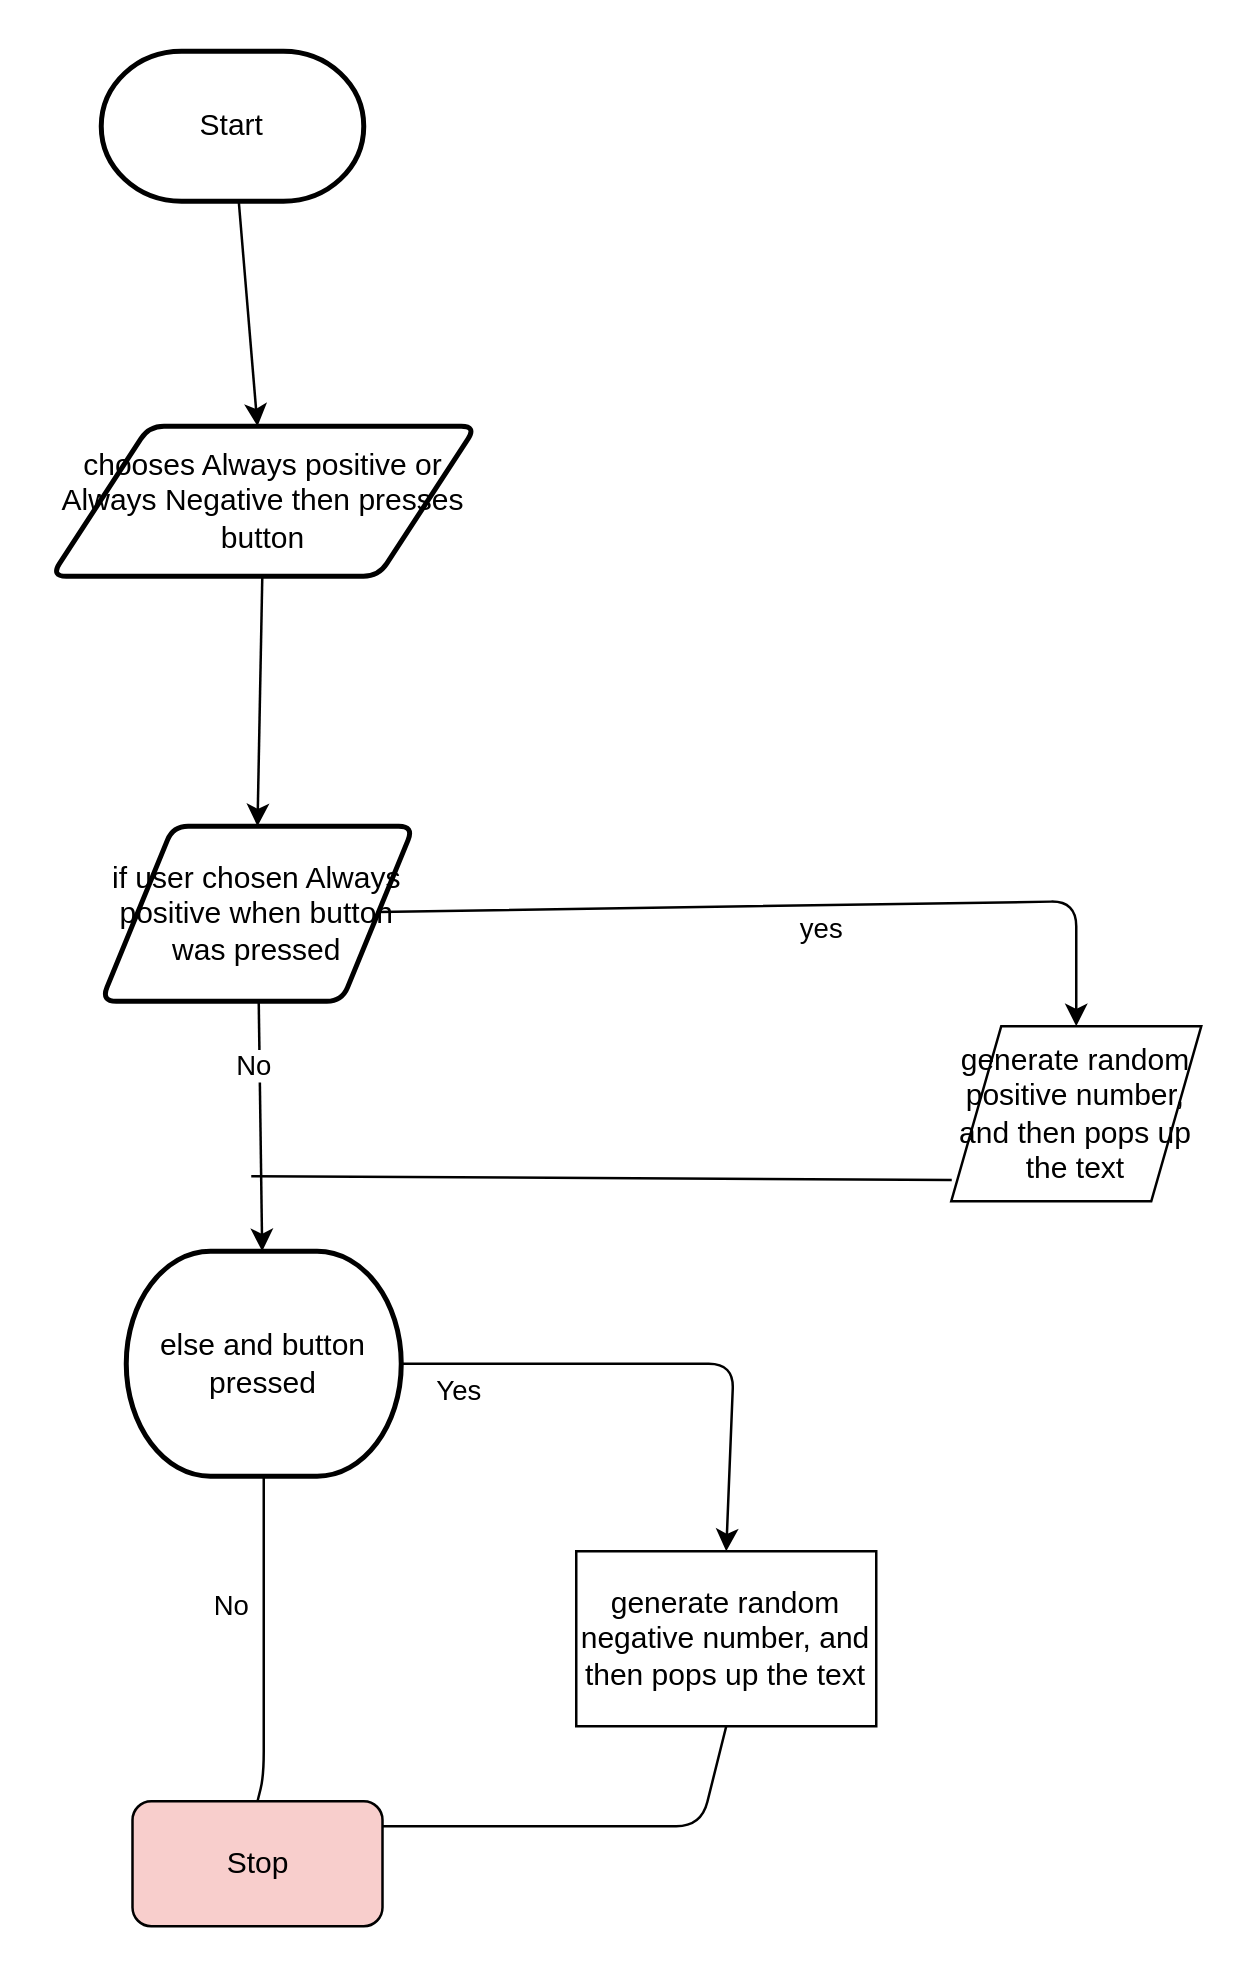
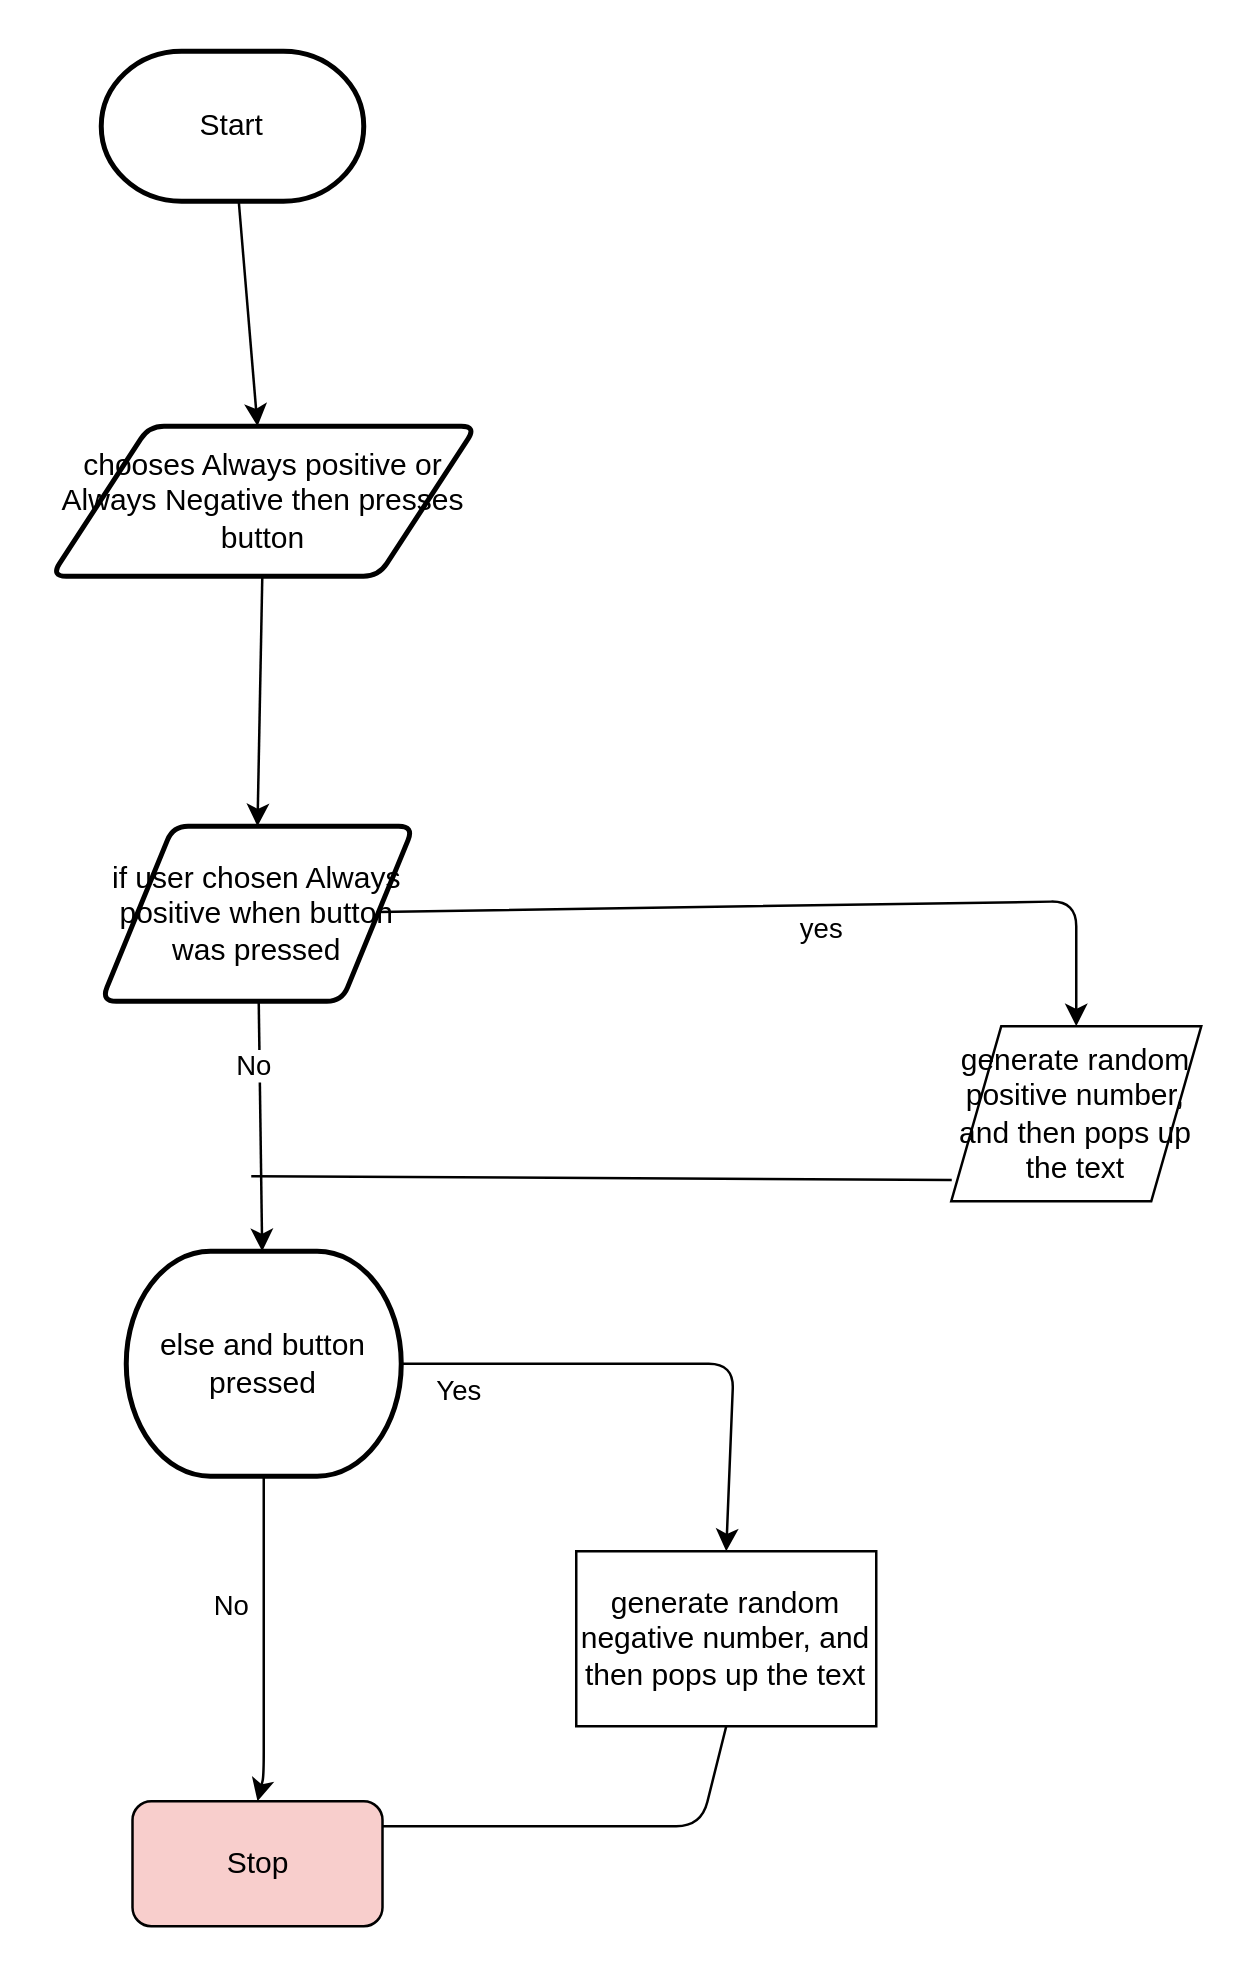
  <mxCell id="0" />
  <mxCell id="1" parent="0" />
  <mxCell id="2" style="edgeStyle=none;html=1;" parent="1" source="3" target="5" edge="1"><mxGeometry relative="1" as="geometry" /></mxCell>
  <mxCell id="3" value="Start" style="strokeWidth=2;html=1;shape=mxgraph.flowchart.terminator;whiteSpace=wrap;" parent="1" vertex="1"><mxGeometry x="40" y="20" width="105" height="60" as="geometry" /></mxCell>
  <mxCell id="4" style="edgeStyle=none;html=1;entryX=0.5;entryY=0;entryDx=0;entryDy=0;" parent="1" source="5" target="10" edge="1"><mxGeometry relative="1" as="geometry"><mxPoint x="135" y="190" as="targetPoint" /><Array as="points" /></mxGeometry></mxCell>
  <mxCell id="5" value="chooses Always positive or Always Negative then presses button" style="shape=parallelogram;html=1;strokeWidth=2;perimeter=parallelogramPerimeter;whiteSpace=wrap;rounded=1;arcSize=12;size=0.23;" parent="1" vertex="1"><mxGeometry x="20" y="170" width="170" height="60" as="geometry" /></mxCell>
  <mxCell id="6" style="edgeStyle=none;html=1;" parent="1" source="10" target="15" edge="1"><mxGeometry relative="1" as="geometry"><Array as="points" /></mxGeometry></mxCell>
  <mxCell id="7" value="No" style="edgeLabel;html=1;align=center;verticalAlign=middle;resizable=0;points=[];" parent="6" vertex="1" connectable="0"><mxGeometry x="-0.494" y="-3" relative="1" as="geometry"><mxPoint as="offset" /></mxGeometry></mxCell>
  <mxCell id="8" style="edgeStyle=none;html=1;entryX=0.5;entryY=0;entryDx=0;entryDy=0;" parent="1" source="10" edge="1" target="16"><mxGeometry relative="1" as="geometry"><mxPoint x="450" y="410" as="targetPoint" /><Array as="points"><mxPoint x="430" y="360" /></Array></mxGeometry></mxCell>
  <mxCell id="9" value="yes" style="edgeLabel;html=1;align=center;verticalAlign=middle;resizable=0;points=[];" parent="8" vertex="1" connectable="0"><mxGeometry x="0.458" relative="1" as="geometry"><mxPoint x="-63" y="10" as="offset" /></mxGeometry></mxCell>
  <mxCell id="10" value="if user chosen Always positive when button was pressed" style="shape=parallelogram;html=1;strokeWidth=2;perimeter=parallelogramPerimeter;whiteSpace=wrap;rounded=1;arcSize=12;size=0.23;" parent="1" vertex="1"><mxGeometry x="40" y="330" width="125" height="70" as="geometry" /></mxCell>
  <mxCell id="11" style="edgeStyle=none;html=1;exitX=1;exitY=0.5;exitDx=0;exitDy=0;exitPerimeter=0;entryX=0.5;entryY=0;entryDx=0;entryDy=0;" parent="1" source="15" edge="1" target="19"><mxGeometry relative="1" as="geometry"><mxPoint x="340" y="610" as="targetPoint" /><Array as="points"><mxPoint x="293" y="545" /></Array></mxGeometry></mxCell>
  <mxCell id="12" value="Yes" style="edgeLabel;html=1;align=center;verticalAlign=middle;resizable=0;points=[];" parent="11" vertex="1" connectable="0"><mxGeometry x="-0.434" y="-1" relative="1" as="geometry"><mxPoint x="-37" y="9" as="offset" /></mxGeometry></mxCell>
- <mxCell id="13" style="edgeStyle=none;html=1;exitX=0.5;exitY=1;exitDx=0;exitDy=0;exitPerimeter=0;entryX=0.5;entryY=0;entryDx=0;entryDy=0;endArrow=none;" parent="1" source="15" edge="1" target="20"><mxGeometry relative="1" as="geometry"><mxPoint x="125" y="780" as="targetPoint" /><Array as="points"><mxPoint x="105" y="710" /></Array></mxGeometry></mxCell>
+ <mxCell id="13" style="edgeStyle=none;html=1;exitX=0.5;exitY=1;exitDx=0;exitDy=0;exitPerimeter=0;entryX=0.5;entryY=0;entryDx=0;entryDy=0;" parent="1" source="15" edge="1" target="20"><mxGeometry relative="1" as="geometry"><mxPoint x="125" y="780" as="targetPoint" /><Array as="points"><mxPoint x="105" y="710" /></Array></mxGeometry></mxCell>
  <mxCell id="14" value="No" style="edgeLabel;html=1;align=center;verticalAlign=middle;resizable=0;points=[];" parent="13" vertex="1" connectable="0"><mxGeometry x="-0.425" relative="1" as="geometry"><mxPoint x="-14" y="14" as="offset" /></mxGeometry></mxCell>
  <mxCell id="15" value="else and button pressed" style="strokeWidth=2;html=1;shape=mxgraph.flowchart.terminator;whiteSpace=wrap;" parent="1" vertex="1"><mxGeometry x="50" y="500" width="110" height="90" as="geometry" /></mxCell>
  <mxCell id="16" value="generate random positive number, and then pops up the text" style="shape=parallelogram;perimeter=parallelogramPerimeter;whiteSpace=wrap;html=1;fixedSize=1;" parent="1" vertex="1"><mxGeometry x="380" y="410" width="100" height="70" as="geometry" /></mxCell>
  <mxCell id="17" value="" style="endArrow=none;html=1;entryX=0.002;entryY=0.878;entryDx=0;entryDy=0;entryPerimeter=0;" parent="1" target="16" edge="1"><mxGeometry width="50" height="50" relative="1" as="geometry"><mxPoint x="100" y="470" as="sourcePoint" /><mxPoint x="405" y="445" as="targetPoint" /></mxGeometry></mxCell>
  <mxCell id="18" style="edgeStyle=none;html=1;exitX=0.5;exitY=1;exitDx=0;exitDy=0;" parent="1" source="19" edge="1"><mxGeometry relative="1" as="geometry"><mxPoint x="125" y="730" as="targetPoint" /><Array as="points"><mxPoint x="280" y="730" /></Array></mxGeometry></mxCell>
  <mxCell id="19" value="generate random negative number, and then pops up the text" style="rounded=0;whiteSpace=wrap;html=1;" parent="1" vertex="1"><mxGeometry x="230" y="620" width="120" height="70" as="geometry" /></mxCell>
  <mxCell id="20" value="Stop" style="rounded=1;whiteSpace=wrap;html=1;fillColor=#f8cecc;" parent="1" vertex="1"><mxGeometry x="52.5" y="720" width="100" height="50" as="geometry" /></mxCell>
